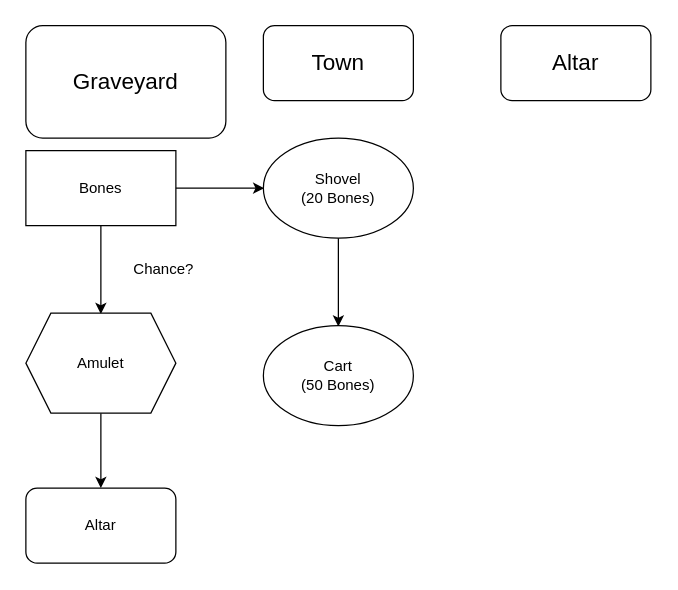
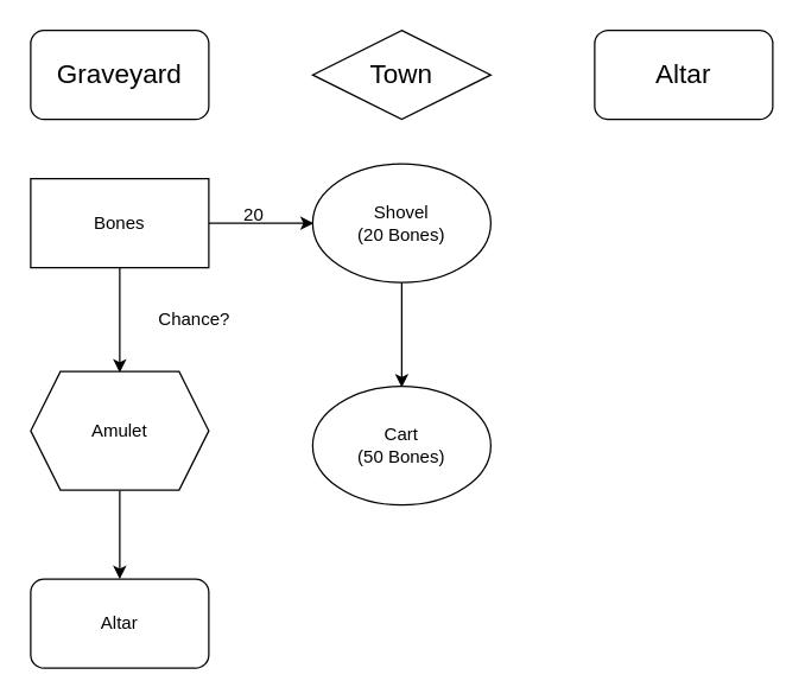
  <mxCell id="0" />
  <mxCell id="1" parent="0" />
  <mxCell id="2" value="Bones" style="rounded=0;whiteSpace=wrap;html=1;" vertex="1" parent="1"><mxGeometry x="20" y="120" width="120" height="60" as="geometry" /></mxCell>
  <mxCell id="3" value="" style="endArrow=classic;html=1;rounded=0;" edge="1" parent="1" source="2"><mxGeometry width="50" height="50" relative="1" as="geometry"><mxPoint x="80" y="230" as="sourcePoint" /><mxPoint x="80" y="250.711" as="targetPoint" /></mxGeometry></mxCell>
  <mxCell id="4" style="edgeStyle=orthogonalEdgeStyle;rounded=0;orthogonalLoop=1;jettySize=auto;html=1;" edge="1" parent="1" source="5" target="15"><mxGeometry relative="1" as="geometry" /></mxCell>
  <mxCell id="5" value="Amulet" style="shape=hexagon;perimeter=hexagonPerimeter2;whiteSpace=wrap;html=1;fixedSize=1;" vertex="1" parent="1"><mxGeometry x="20" y="250" width="120" height="80" as="geometry" /></mxCell>
  <mxCell id="6" value="Shovel&lt;br&gt;(20 Bones)" style="ellipse;whiteSpace=wrap;html=1;" vertex="1" parent="1"><mxGeometry x="210" y="110" width="120" height="80" as="geometry" /></mxCell>
- <mxCell id="7" value="&lt;font style=&quot;font-size: 18px;&quot;&gt;Graveyard&lt;/font&gt;" style="rounded=1;whiteSpace=wrap;html=1;" vertex="1" parent="1"><mxGeometry x="20" y="20" width="160" height="90" as="geometry" /></mxCell>
- <mxCell id="8" value="&lt;font style=&quot;font-size: 18px;&quot;&gt;Town&lt;/font&gt;" style="rounded=1;whiteSpace=wrap;html=1;" vertex="1" parent="1"><mxGeometry x="210" y="20" width="120" height="60" as="geometry" /></mxCell>
+ <mxCell id="7" value="&lt;font style=&quot;font-size: 18px;&quot;&gt;Graveyard&lt;/font&gt;" style="rounded=1;whiteSpace=wrap;html=1;" vertex="1" parent="1"><mxGeometry x="20" y="20" width="120" height="60" as="geometry" /></mxCell>
+ <mxCell id="8" value="&lt;font style=&quot;font-size: 18px;&quot;&gt;Town&lt;/font&gt;" style="rhombus;whiteSpace=wrap;html=1;" vertex="1" parent="1"><mxGeometry x="210" y="20" width="120" height="60" as="geometry" /></mxCell>
  <mxCell id="9" value="Altar" style="rounded=1;whiteSpace=wrap;html=1;fontSize=18;" vertex="1" parent="1"><mxGeometry x="400" y="20" width="120" height="60" as="geometry" /></mxCell>
  <mxCell id="10" value="" style="endArrow=classic;html=1;rounded=0;" edge="1" parent="1" source="2"><mxGeometry width="50" height="50" relative="1" as="geometry"><mxPoint x="140" y="200" as="sourcePoint" /><mxPoint x="210.711" y="150" as="targetPoint" /></mxGeometry></mxCell>
+ <mxCell id="11" value="20" style="text;html=1;align=center;verticalAlign=middle;resizable=0;points=[];autosize=1;strokeColor=none;fillColor=none;" vertex="1" parent="1"><mxGeometry x="150" y="130" width="40" height="30" as="geometry" /></mxCell>
  <mxCell id="12" value="" style="endArrow=classic;html=1;rounded=0;" edge="1" parent="1" source="6"><mxGeometry width="50" height="50" relative="1" as="geometry"><mxPoint x="270" y="240" as="sourcePoint" /><mxPoint x="270" y="260.711" as="targetPoint" /></mxGeometry></mxCell>
  <mxCell id="13" value="Cart&lt;br&gt;(50 Bones)" style="ellipse;whiteSpace=wrap;html=1;" vertex="1" parent="1"><mxGeometry x="210" y="260" width="120" height="80" as="geometry" /></mxCell>
  <mxCell id="14" value="Chance?" style="text;html=1;align=center;verticalAlign=middle;resizable=0;points=[];autosize=1;strokeColor=none;fillColor=none;" vertex="1" parent="1"><mxGeometry x="95" y="200" width="70" height="30" as="geometry" /></mxCell>
  <mxCell id="15" value="Altar" style="rounded=1;whiteSpace=wrap;html=1;" vertex="1" parent="1"><mxGeometry x="20" y="390" width="120" height="60" as="geometry" /></mxCell>
